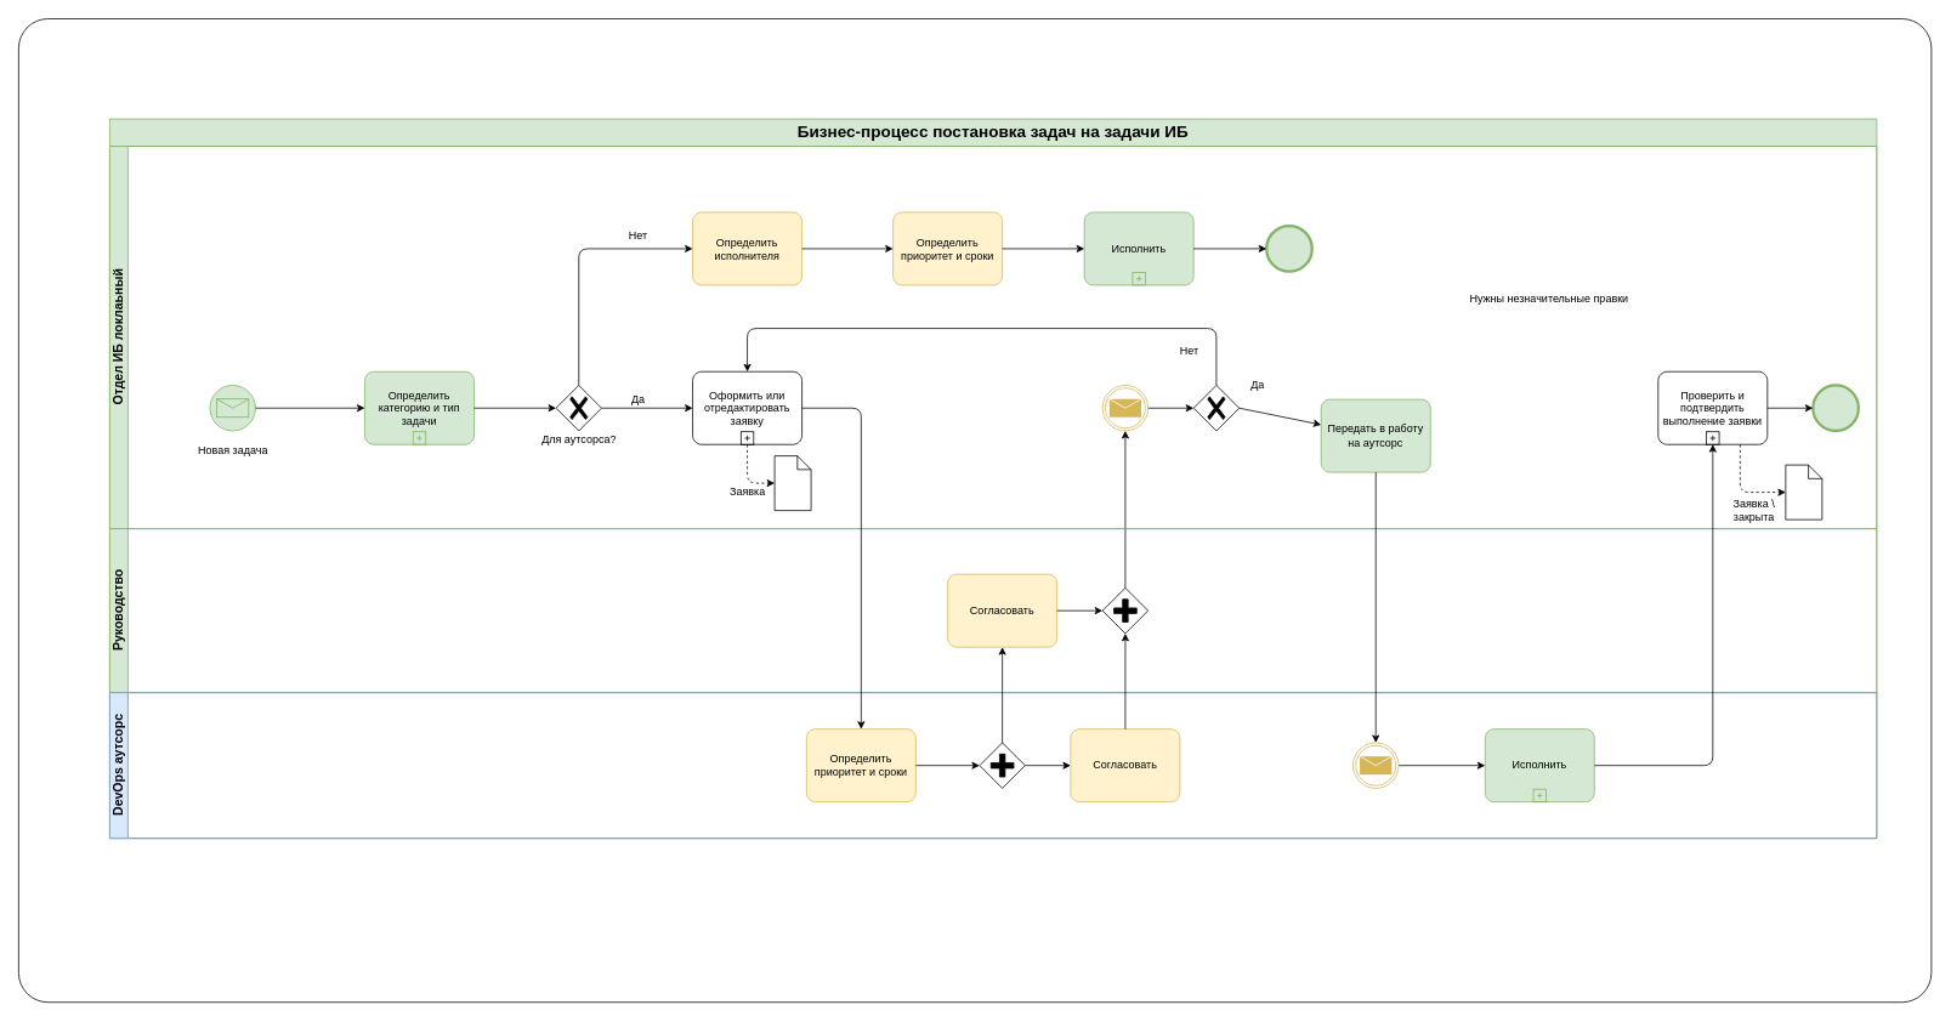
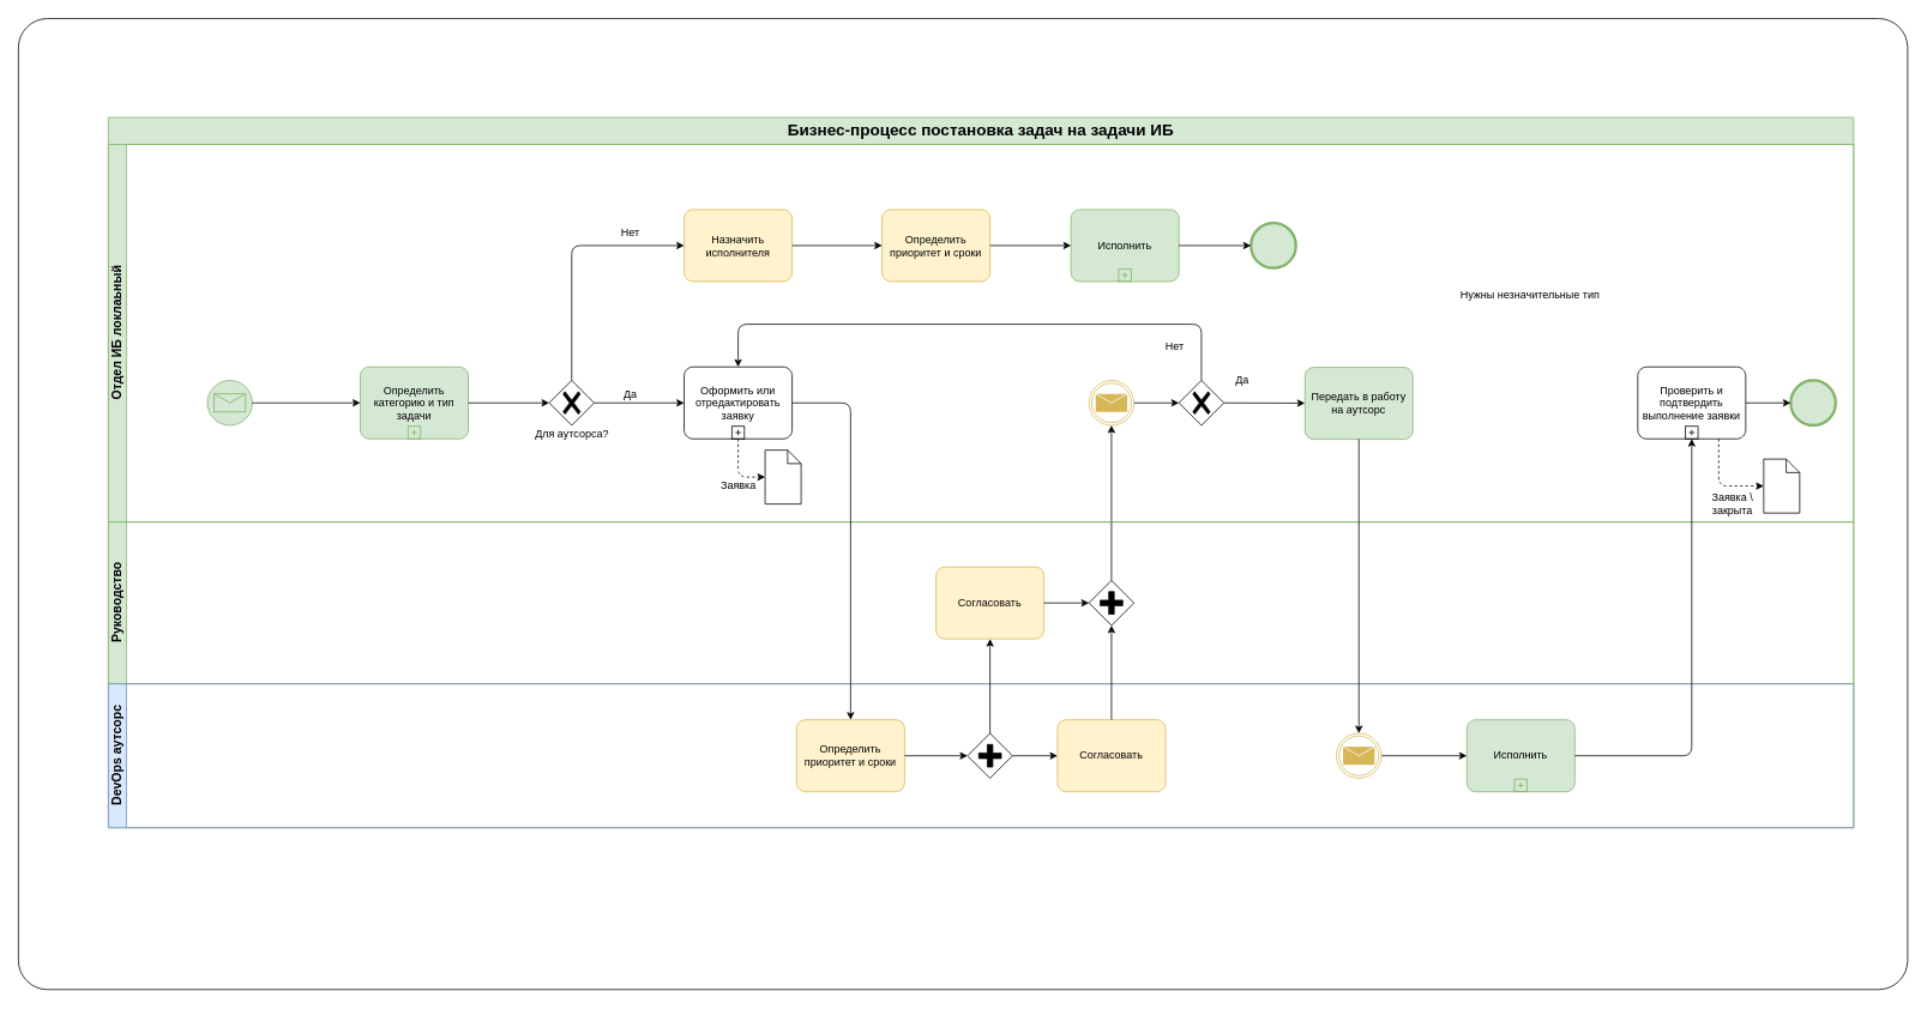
  <mxCell id="0" />
  <mxCell id="1" parent="0" />
  <mxCell id="2" value="" style="rounded=1;whiteSpace=wrap;html=1;arcSize=3;" parent="1" vertex="1"><mxGeometry x="20" y="20" width="2100" height="1080" as="geometry" /></mxCell>
  <mxCell id="3" value="&lt;font style=&quot;font-size: 18px;&quot;&gt;Бизнес-процесс постановка задач на задачи ИБ&lt;/font&gt;" style="swimlane;html=1;childLayout=stackLayout;resizeParent=1;resizeParentMax=0;horizontal=1;startSize=30;horizontalStack=0;whiteSpace=wrap;fillStyle=auto;fillColor=#d5e8d4;strokeColor=#82b366;" parent="1" vertex="1"><mxGeometry x="120" y="130" width="1940" height="790" as="geometry"><mxRectangle x="100" y="560" width="60" height="30" as="alternateBounds" /></mxGeometry></mxCell>
  <mxCell id="4" value="&lt;font style=&quot;font-size: 14px;&quot;&gt;Отдел ИБ локлаьный&lt;/font&gt;" style="swimlane;html=1;startSize=20;horizontal=0;fillColor=#d5e8d4;strokeColor=#82b366;" parent="3" vertex="1"><mxGeometry y="30" width="1940" height="420" as="geometry" /></mxCell>
  <mxCell id="5" value="" style="points=[[0.145,0.145,0],[0.5,0,0],[0.855,0.145,0],[1,0.5,0],[0.855,0.855,0],[0.5,1,0],[0.145,0.855,0],[0,0.5,0]];shape=mxgraph.bpmn.event;html=1;verticalLabelPosition=bottom;labelBackgroundColor=#ffffff;verticalAlign=top;align=center;perimeter=ellipsePerimeter;outlineConnect=0;aspect=fixed;outline=standard;symbol=message;fillColor=#d5e8d4;strokeColor=#82b366;" parent="4" vertex="1"><mxGeometry x="110" y="262.5" width="50" height="50" as="geometry" /></mxCell>
- <mxCell id="6" value="Новая задача" style="text;html=1;align=center;verticalAlign=middle;resizable=0;points=[];autosize=1;strokeColor=none;fillColor=none;" parent="4" vertex="1"><mxGeometry x="85" y="320" width="100" height="30" as="geometry" /></mxCell>
  <mxCell id="7" value="Определить категорию и тип задачи" style="points=[[0.25,0,0],[0.5,0,0],[0.75,0,0],[1,0.25,0],[1,0.5,0],[1,0.75,0],[0.75,1,0],[0.5,1,0],[0.25,1,0],[0,0.75,0],[0,0.5,0],[0,0.25,0]];shape=mxgraph.bpmn.task;whiteSpace=wrap;rectStyle=rounded;size=10;html=1;container=1;expand=0;collapsible=0;taskMarker=abstract;isLoopSub=1;fillColor=#d5e8d4;strokeColor=#82b366;" parent="4" vertex="1"><mxGeometry x="280" y="247.5" width="120" height="80" as="geometry" /></mxCell>
  <mxCell id="8" style="edgeStyle=none;html=1;exitX=1;exitY=0.5;exitDx=0;exitDy=0;exitPerimeter=0;" parent="4" source="5" target="7" edge="1"><mxGeometry relative="1" as="geometry"><mxPoint x="294" y="287.5" as="targetPoint" /></mxGeometry></mxCell>
  <mxCell id="9" style="edgeStyle=orthogonalEdgeStyle;html=1;exitX=1;exitY=0.5;exitDx=0;exitDy=0;exitPerimeter=0;" parent="4" source="10" target="17" edge="1"><mxGeometry relative="1" as="geometry"><mxPoint x="640" y="287.5" as="targetPoint" /></mxGeometry></mxCell>
  <mxCell id="10" value="" style="points=[[0.25,0.25,0],[0.5,0,0],[0.75,0.25,0],[1,0.5,0],[0.75,0.75,0],[0.5,1,0],[0.25,0.75,0],[0,0.5,0]];shape=mxgraph.bpmn.gateway2;html=1;verticalLabelPosition=bottom;labelBackgroundColor=#ffffff;verticalAlign=top;align=center;perimeter=rhombusPerimeter;outlineConnect=0;outline=none;symbol=none;gwType=exclusive;" parent="4" vertex="1"><mxGeometry x="490" y="262.5" width="50" height="50" as="geometry" /></mxCell>
  <mxCell id="11" style="edgeStyle=none;html=1;exitX=1;exitY=0.5;exitDx=0;exitDy=0;exitPerimeter=0;entryX=0;entryY=0.5;entryDx=0;entryDy=0;entryPerimeter=0;" parent="4" source="7" target="10" edge="1"><mxGeometry relative="1" as="geometry" /></mxCell>
  <mxCell id="12" value="Для аутсорса?" style="text;html=1;align=center;verticalAlign=middle;resizable=0;points=[];autosize=1;strokeColor=none;fillColor=none;" parent="4" vertex="1"><mxGeometry x="460" y="307.5" width="110" height="30" as="geometry" /></mxCell>
- <mxCell id="13" value="Определить исполнителя" style="points=[[0.25,0,0],[0.5,0,0],[0.75,0,0],[1,0.25,0],[1,0.5,0],[1,0.75,0],[0.75,1,0],[0.5,1,0],[0.25,1,0],[0,0.75,0],[0,0.5,0],[0,0.25,0]];shape=mxgraph.bpmn.task;whiteSpace=wrap;rectStyle=rounded;size=10;html=1;container=1;expand=0;collapsible=0;taskMarker=abstract;fillColor=#fff2cc;strokeColor=#d6b656;" parent="4" vertex="1"><mxGeometry x="640" y="72.5" width="120" height="80" as="geometry" /></mxCell>
+ <mxCell id="13" value="Назначить исполнителя" style="points=[[0.25,0,0],[0.5,0,0],[0.75,0,0],[1,0.25,0],[1,0.5,0],[1,0.75,0],[0.75,1,0],[0.5,1,0],[0.25,1,0],[0,0.75,0],[0,0.5,0],[0,0.25,0]];shape=mxgraph.bpmn.task;whiteSpace=wrap;rectStyle=rounded;size=10;html=1;container=1;expand=0;collapsible=0;taskMarker=abstract;fillColor=#fff2cc;strokeColor=#d6b656;" parent="4" vertex="1"><mxGeometry x="640" y="72.5" width="120" height="80" as="geometry" /></mxCell>
  <mxCell id="14" style="edgeStyle=orthogonalEdgeStyle;html=1;exitX=0.5;exitY=0;exitDx=0;exitDy=0;exitPerimeter=0;entryX=0;entryY=0.5;entryDx=0;entryDy=0;entryPerimeter=0;" parent="4" source="10" target="13" edge="1"><mxGeometry relative="1" as="geometry" /></mxCell>
  <mxCell id="15" value="Да" style="text;html=1;align=center;verticalAlign=middle;resizable=0;points=[];autosize=1;strokeColor=none;fillColor=none;" parent="4" vertex="1"><mxGeometry x="560" y="262.5" width="40" height="30" as="geometry" /></mxCell>
  <mxCell id="16" value="Нет" style="text;html=1;align=center;verticalAlign=middle;resizable=0;points=[];autosize=1;strokeColor=none;fillColor=none;" parent="4" vertex="1"><mxGeometry x="560" y="82.5" width="40" height="30" as="geometry" /></mxCell>
  <mxCell id="17" value="Оформить или отредактировать заявку" style="points=[[0.25,0,0],[0.5,0,0],[0.75,0,0],[1,0.25,0],[1,0.5,0],[1,0.75,0],[0.75,1,0],[0.5,1,0],[0.25,1,0],[0,0.75,0],[0,0.5,0],[0,0.25,0]];shape=mxgraph.bpmn.task;whiteSpace=wrap;rectStyle=rounded;size=10;html=1;container=1;expand=0;collapsible=0;taskMarker=abstract;isLoopSub=1;" parent="4" vertex="1"><mxGeometry x="640" y="247.5" width="120" height="80" as="geometry" /></mxCell>
- <mxCell id="18" value="Передать в работу на аутсорс" style="points=[[0.25,0,0],[0.5,0,0],[0.75,0,0],[1,0.25,0],[1,0.5,0],[1,0.75,0],[0.75,1,0],[0.5,1,0],[0.25,1,0],[0,0.75,0],[0,0.5,0],[0,0.25,0]];shape=mxgraph.bpmn.task;whiteSpace=wrap;rectStyle=rounded;size=10;html=1;container=1;expand=0;collapsible=0;taskMarker=abstract;fillColor=#d5e8d4;strokeColor=#82b366;" parent="4" vertex="1"><mxGeometry x="1330" y="278" width="120" height="80" as="geometry" /></mxCell>
+ <mxCell id="18" value="Передать в работу на аутсорс" style="points=[[0.25,0,0],[0.5,0,0],[0.75,0,0],[1,0.25,0],[1,0.5,0],[1,0.75,0],[0.75,1,0],[0.5,1,0],[0.25,1,0],[0,0.75,0],[0,0.5,0],[0,0.25,0]];shape=mxgraph.bpmn.task;whiteSpace=wrap;rectStyle=rounded;size=10;html=1;container=1;expand=0;collapsible=0;taskMarker=abstract;fillColor=#d5e8d4;strokeColor=#82b366;" parent="4" vertex="1"><mxGeometry x="1330" y="248.0" width="120" height="80" as="geometry" /></mxCell>
  <mxCell id="19" style="edgeStyle=none;html=1;exitX=1;exitY=0.5;exitDx=0;exitDy=0;exitPerimeter=0;" parent="4" source="20" target="18" edge="1"><mxGeometry relative="1" as="geometry" /></mxCell>
  <mxCell id="20" value="" style="points=[[0.25,0.25,0],[0.5,0,0],[0.75,0.25,0],[1,0.5,0],[0.75,0.75,0],[0.5,1,0],[0.25,0.75,0],[0,0.5,0]];shape=mxgraph.bpmn.gateway2;html=1;verticalLabelPosition=bottom;labelBackgroundColor=#ffffff;verticalAlign=top;align=center;perimeter=rhombusPerimeter;outlineConnect=0;outline=none;symbol=none;gwType=exclusive;" parent="4" vertex="1"><mxGeometry x="1190" y="262.5" width="50" height="50" as="geometry" /></mxCell>
  <mxCell id="21" value="" style="points=[[0.145,0.145,0],[0.5,0,0],[0.855,0.145,0],[1,0.5,0],[0.855,0.855,0],[0.5,1,0],[0.145,0.855,0],[0,0.5,0]];shape=mxgraph.bpmn.event;html=1;verticalLabelPosition=bottom;labelBackgroundColor=#ffffff;verticalAlign=top;align=center;perimeter=ellipsePerimeter;outlineConnect=0;aspect=fixed;outline=end;symbol=terminate2;fillColor=#d5e8d4;strokeColor=#82b366;" parent="4" vertex="1"><mxGeometry x="1270" y="87.5" width="50" height="50" as="geometry" /></mxCell>
  <mxCell id="22" value="Определить приоритет и сроки" style="points=[[0.25,0,0],[0.5,0,0],[0.75,0,0],[1,0.25,0],[1,0.5,0],[1,0.75,0],[0.75,1,0],[0.5,1,0],[0.25,1,0],[0,0.75,0],[0,0.5,0],[0,0.25,0]];shape=mxgraph.bpmn.task;whiteSpace=wrap;rectStyle=rounded;size=10;html=1;container=1;expand=0;collapsible=0;taskMarker=abstract;fillColor=#fff2cc;strokeColor=#d6b656;" parent="4" vertex="1"><mxGeometry x="860" y="72.5" width="120" height="80" as="geometry" /></mxCell>
  <mxCell id="23" style="edgeStyle=orthogonalEdgeStyle;html=1;exitX=1;exitY=0.5;exitDx=0;exitDy=0;exitPerimeter=0;" parent="4" source="13" target="22" edge="1"><mxGeometry relative="1" as="geometry"><mxPoint x="840" y="112.5" as="targetPoint" /></mxGeometry></mxCell>
  <mxCell id="24" value="Да" style="text;html=1;align=center;verticalAlign=middle;resizable=0;points=[];autosize=1;strokeColor=none;fillColor=none;" parent="4" vertex="1"><mxGeometry x="1240" y="247.5" width="40" height="30" as="geometry" /></mxCell>
  <mxCell id="25" style="edgeStyle=none;html=1;exitX=1;exitY=0.5;exitDx=0;exitDy=0;exitPerimeter=0;" parent="4" source="26" target="20" edge="1"><mxGeometry relative="1" as="geometry" /></mxCell>
  <mxCell id="26" value="" style="points=[[0.145,0.145,0],[0.5,0,0],[0.855,0.145,0],[1,0.5,0],[0.855,0.855,0],[0.5,1,0],[0.145,0.855,0],[0,0.5,0]];shape=mxgraph.bpmn.event;html=1;verticalLabelPosition=bottom;labelBackgroundColor=#ffffff;verticalAlign=top;align=center;perimeter=ellipsePerimeter;outlineConnect=0;aspect=fixed;outline=throwing;symbol=message;fillColor=none;strokeColor=#d6b656;" parent="4" vertex="1"><mxGeometry x="1090" y="262.5" width="50" height="50" as="geometry" /></mxCell>
  <mxCell id="27" value="Нет" style="text;html=1;align=center;verticalAlign=middle;resizable=0;points=[];autosize=1;strokeColor=none;fillColor=none;" parent="4" vertex="1"><mxGeometry x="1165" y="210" width="40" height="30" as="geometry" /></mxCell>
  <mxCell id="28" style="edgeStyle=orthogonalEdgeStyle;html=1;exitX=0.5;exitY=0;exitDx=0;exitDy=0;exitPerimeter=0;entryX=0.5;entryY=0;entryDx=0;entryDy=0;entryPerimeter=0;" parent="4" source="20" target="17" edge="1"><mxGeometry relative="1" as="geometry"><Array as="points"><mxPoint x="1215" y="200" /><mxPoint x="700" y="200" /></Array></mxGeometry></mxCell>
  <mxCell id="29" value="Заявка" style="text;html=1;align=center;verticalAlign=middle;resizable=0;points=[];autosize=1;strokeColor=none;fillColor=none;" parent="4" vertex="1"><mxGeometry x="670" y="365" width="60" height="30" as="geometry" /></mxCell>
  <mxCell id="30" value="Исполнить" style="points=[[0.25,0,0],[0.5,0,0],[0.75,0,0],[1,0.25,0],[1,0.5,0],[1,0.75,0],[0.75,1,0],[0.5,1,0],[0.25,1,0],[0,0.75,0],[0,0.5,0],[0,0.25,0]];shape=mxgraph.bpmn.task;whiteSpace=wrap;rectStyle=rounded;size=10;html=1;container=1;expand=0;collapsible=0;taskMarker=abstract;isLoopSub=1;fillColor=#d5e8d4;strokeColor=#82b366;" parent="4" vertex="1"><mxGeometry x="1070" y="72.5" width="120" height="80" as="geometry" /></mxCell>
  <mxCell id="31" value="" style="edgeStyle=none;html=1;" parent="4" source="22" target="30" edge="1"><mxGeometry relative="1" as="geometry"><mxPoint x="1070" y="100.714" as="targetPoint" /></mxGeometry></mxCell>
  <mxCell id="32" style="edgeStyle=none;html=1;exitX=1;exitY=0.5;exitDx=0;exitDy=0;exitPerimeter=0;entryX=0;entryY=0.5;entryDx=0;entryDy=0;entryPerimeter=0;" parent="4" source="30" target="21" edge="1"><mxGeometry relative="1" as="geometry" /></mxCell>
  <mxCell id="33" value="" style="points=[[0.145,0.145,0],[0.5,0,0],[0.855,0.145,0],[1,0.5,0],[0.855,0.855,0],[0.5,1,0],[0.145,0.855,0],[0,0.5,0]];shape=mxgraph.bpmn.event;html=1;verticalLabelPosition=bottom;labelBackgroundColor=#ffffff;verticalAlign=top;align=center;perimeter=ellipsePerimeter;outlineConnect=0;aspect=fixed;outline=end;symbol=terminate2;fillColor=#d5e8d4;strokeColor=#82b366;" parent="4" vertex="1"><mxGeometry x="1870" y="262.5" width="50" height="50" as="geometry" /></mxCell>
  <mxCell id="34" value="Проверить и подтвердить выполнение заявки" style="points=[[0.25,0,0],[0.5,0,0],[0.75,0,0],[1,0.25,0],[1,0.5,0],[1,0.75,0],[0.75,1,0],[0.5,1,0],[0.25,1,0],[0,0.75,0],[0,0.5,0],[0,0.25,0]];shape=mxgraph.bpmn.task;whiteSpace=wrap;rectStyle=rounded;size=10;html=1;container=1;expand=0;collapsible=0;taskMarker=abstract;isLoopSub=1;" parent="4" vertex="1"><mxGeometry x="1700" y="247.5" width="120" height="80" as="geometry" /></mxCell>
  <mxCell id="35" style="edgeStyle=none;html=1;exitX=1;exitY=0.5;exitDx=0;exitDy=0;exitPerimeter=0;" parent="4" source="34" target="33" edge="1"><mxGeometry relative="1" as="geometry" /></mxCell>
- <mxCell id="36" value="Нужны незначительные правки" style="text;html=1;align=center;verticalAlign=middle;resizable=0;points=[];autosize=1;strokeColor=none;fillColor=none;" parent="4" vertex="1"><mxGeometry x="1480" y="152.5" width="200" height="30" as="geometry" /></mxCell>
+ <mxCell id="36" value="Нужны незначительные тип" style="text;html=1;align=center;verticalAlign=middle;resizable=0;points=[];autosize=1;strokeColor=none;fillColor=none;" parent="4" vertex="1"><mxGeometry x="1480" y="152.5" width="200" height="30" as="geometry" /></mxCell>
  <mxCell id="37" value="Заявка \&lt;div&gt;закрыта&lt;/div&gt;" style="text;html=1;align=center;verticalAlign=middle;resizable=0;points=[];autosize=1;strokeColor=none;fillColor=none;" vertex="1" parent="4"><mxGeometry x="1770" y="380" width="70" height="40" as="geometry" /></mxCell>
  <mxCell id="38" value="" style="shape=mxgraph.bpmn.data;labelPosition=center;verticalLabelPosition=bottom;align=center;verticalAlign=top;size=15;html=1;" vertex="1" parent="4"><mxGeometry x="1840" y="350" width="40" height="60" as="geometry" /></mxCell>
  <mxCell id="39" style="edgeStyle=orthogonalEdgeStyle;html=1;entryX=0;entryY=0.5;entryDx=0;entryDy=0;entryPerimeter=0;dashed=1;exitX=0.75;exitY=1;exitDx=0;exitDy=0;exitPerimeter=0;" edge="1" parent="4" source="34" target="38"><mxGeometry relative="1" as="geometry"><mxPoint x="1829.48" y="329" as="sourcePoint" /><mxPoint x="1879.48" y="341" as="targetPoint" /></mxGeometry></mxCell>
  <mxCell id="40" style="edgeStyle=none;html=1;" parent="3" source="44" target="26" edge="1"><mxGeometry relative="1" as="geometry"><mxPoint x="1065" y="505" as="sourcePoint" /><mxPoint x="1065" y="347.5" as="targetPoint" /></mxGeometry></mxCell>
  <mxCell id="41" value="&lt;font style=&quot;font-size: 14px;&quot;&gt;Руководство&lt;/font&gt;" style="swimlane;html=1;startSize=20;horizontal=0;fillColor=#d5e8d4;strokeColor=#82b366;" parent="3" vertex="1"><mxGeometry y="450" width="1940" height="180" as="geometry" /></mxCell>
  <mxCell id="42" value="Согласовать" style="points=[[0.25,0,0],[0.5,0,0],[0.75,0,0],[1,0.25,0],[1,0.5,0],[1,0.75,0],[0.75,1,0],[0.5,1,0],[0.25,1,0],[0,0.75,0],[0,0.5,0],[0,0.25,0]];shape=mxgraph.bpmn.task;whiteSpace=wrap;rectStyle=rounded;size=10;html=1;container=1;expand=0;collapsible=0;taskMarker=abstract;fillColor=#fff2cc;strokeColor=#d6b656;" parent="41" vertex="1"><mxGeometry x="920" y="50.0" width="120" height="80" as="geometry" /></mxCell>
  <mxCell id="43" style="edgeStyle=none;html=1;exitX=1;exitY=0.5;exitDx=0;exitDy=0;exitPerimeter=0;" parent="41" source="42" target="44" edge="1"><mxGeometry relative="1" as="geometry"><mxPoint x="1040" y="90" as="targetPoint" /></mxGeometry></mxCell>
  <mxCell id="44" value="" style="points=[[0.25,0.25,0],[0.5,0,0],[0.75,0.25,0],[1,0.5,0],[0.75,0.75,0],[0.5,1,0],[0.25,0.75,0],[0,0.5,0]];shape=mxgraph.bpmn.gateway2;html=1;verticalLabelPosition=bottom;labelBackgroundColor=#ffffff;verticalAlign=top;align=center;perimeter=rhombusPerimeter;outlineConnect=0;outline=none;symbol=none;gwType=parallel;" parent="41" vertex="1"><mxGeometry x="1090" y="65.0" width="50" height="50" as="geometry" /></mxCell>
  <mxCell id="45" value="&lt;font style=&quot;font-size: 14px;&quot;&gt;DevOps аутсорс&lt;/font&gt;" style="swimlane;html=1;startSize=20;horizontal=0;fillColor=#dae8fc;strokeColor=#6c8ebf;" parent="3" vertex="1"><mxGeometry y="630" width="1940" height="160" as="geometry" /></mxCell>
  <mxCell id="46" value="Определить приоритет и сроки" style="points=[[0.25,0,0],[0.5,0,0],[0.75,0,0],[1,0.25,0],[1,0.5,0],[1,0.75,0],[0.75,1,0],[0.5,1,0],[0.25,1,0],[0,0.75,0],[0,0.5,0],[0,0.25,0]];shape=mxgraph.bpmn.task;whiteSpace=wrap;rectStyle=rounded;size=10;html=1;container=1;expand=0;collapsible=0;taskMarker=abstract;fillColor=#fff2cc;strokeColor=#d6b656;" parent="45" vertex="1"><mxGeometry x="765" y="40.0" width="120" height="80" as="geometry" /></mxCell>
  <mxCell id="47" value="Согласовать" style="points=[[0.25,0,0],[0.5,0,0],[0.75,0,0],[1,0.25,0],[1,0.5,0],[1,0.75,0],[0.75,1,0],[0.5,1,0],[0.25,1,0],[0,0.75,0],[0,0.5,0],[0,0.25,0]];shape=mxgraph.bpmn.task;whiteSpace=wrap;rectStyle=rounded;size=10;html=1;container=1;expand=0;collapsible=0;taskMarker=abstract;fillColor=#fff2cc;strokeColor=#d6b656;" parent="45" vertex="1"><mxGeometry x="1055" y="40.0" width="120" height="80" as="geometry" /></mxCell>
  <mxCell id="48" value="Исполнить" style="points=[[0.25,0,0],[0.5,0,0],[0.75,0,0],[1,0.25,0],[1,0.5,0],[1,0.75,0],[0.75,1,0],[0.5,1,0],[0.25,1,0],[0,0.75,0],[0,0.5,0],[0,0.25,0]];shape=mxgraph.bpmn.task;whiteSpace=wrap;rectStyle=rounded;size=10;html=1;container=1;expand=0;collapsible=0;taskMarker=abstract;isLoopSub=1;fillColor=#d5e8d4;strokeColor=#82b366;" parent="45" vertex="1"><mxGeometry x="1510" y="40.0" width="120" height="80" as="geometry" /></mxCell>
  <mxCell id="49" style="edgeStyle=none;html=1;exitX=1;exitY=0.5;exitDx=0;exitDy=0;exitPerimeter=0;" parent="45" source="50" target="48" edge="1"><mxGeometry relative="1" as="geometry" /></mxCell>
  <mxCell id="50" value="" style="points=[[0.145,0.145,0],[0.5,0,0],[0.855,0.145,0],[1,0.5,0],[0.855,0.855,0],[0.5,1,0],[0.145,0.855,0],[0,0.5,0]];shape=mxgraph.bpmn.event;html=1;verticalLabelPosition=bottom;labelBackgroundColor=#ffffff;verticalAlign=top;align=center;perimeter=ellipsePerimeter;outlineConnect=0;aspect=fixed;outline=throwing;symbol=message;fillColor=none;strokeColor=#d6b656;" parent="45" vertex="1"><mxGeometry x="1365" y="55" width="50" height="50" as="geometry" /></mxCell>
  <mxCell id="51" value="" style="points=[[0.25,0.25,0],[0.5,0,0],[0.75,0.25,0],[1,0.5,0],[0.75,0.75,0],[0.5,1,0],[0.25,0.75,0],[0,0.5,0]];shape=mxgraph.bpmn.gateway2;html=1;verticalLabelPosition=bottom;labelBackgroundColor=#ffffff;verticalAlign=top;align=center;perimeter=rhombusPerimeter;outlineConnect=0;outline=none;symbol=none;gwType=parallel;" vertex="1" parent="45"><mxGeometry x="955" y="55.0" width="50" height="50" as="geometry" /></mxCell>
  <mxCell id="52" style="edgeStyle=none;html=1;exitX=1;exitY=0.5;exitDx=0;exitDy=0;exitPerimeter=0;entryX=0;entryY=0.5;entryDx=0;entryDy=0;entryPerimeter=0;" edge="1" parent="45" source="46" target="51"><mxGeometry relative="1" as="geometry" /></mxCell>
  <mxCell id="53" style="edgeStyle=none;html=1;exitX=1;exitY=0.5;exitDx=0;exitDy=0;exitPerimeter=0;" edge="1" parent="45" source="51" target="47"><mxGeometry relative="1" as="geometry" /></mxCell>
  <mxCell id="54" style="edgeStyle=orthogonalEdgeStyle;html=1;" parent="3" source="47" target="44" edge="1"><mxGeometry relative="1" as="geometry"><mxPoint x="1065" y="555" as="targetPoint" /></mxGeometry></mxCell>
  <mxCell id="55" style="edgeStyle=none;html=1;exitX=0.5;exitY=1;exitDx=0;exitDy=0;exitPerimeter=0;" parent="3" source="18" target="50" edge="1"><mxGeometry relative="1" as="geometry" /></mxCell>
  <mxCell id="56" style="edgeStyle=orthogonalEdgeStyle;html=1;exitX=1;exitY=0.5;exitDx=0;exitDy=0;exitPerimeter=0;entryX=0.5;entryY=1;entryDx=0;entryDy=0;entryPerimeter=0;" parent="3" source="48" target="34" edge="1"><mxGeometry relative="1" as="geometry" /></mxCell>
  <mxCell id="57" style="edgeStyle=none;html=1;exitX=0.5;exitY=0;exitDx=0;exitDy=0;exitPerimeter=0;" edge="1" parent="3" source="51" target="42"><mxGeometry relative="1" as="geometry" /></mxCell>
  <mxCell id="58" style="edgeStyle=orthogonalEdgeStyle;html=1;exitX=1;exitY=0.5;exitDx=0;exitDy=0;exitPerimeter=0;entryX=0.5;entryY=0;entryDx=0;entryDy=0;entryPerimeter=0;" edge="1" parent="3" source="17" target="46"><mxGeometry relative="1" as="geometry" /></mxCell>
  <mxCell id="59" value="" style="shape=mxgraph.bpmn.data;labelPosition=center;verticalLabelPosition=bottom;align=center;verticalAlign=top;size=15;html=1;" parent="1" vertex="1"><mxGeometry x="850" y="500" width="40" height="60" as="geometry" /></mxCell>
  <mxCell id="60" style="edgeStyle=orthogonalEdgeStyle;html=1;entryX=0;entryY=0.5;entryDx=0;entryDy=0;entryPerimeter=0;dashed=1;" parent="1" source="17" target="59" edge="1"><mxGeometry relative="1" as="geometry"><Array as="points"><mxPoint x="820" y="530" /></Array></mxGeometry></mxCell>
